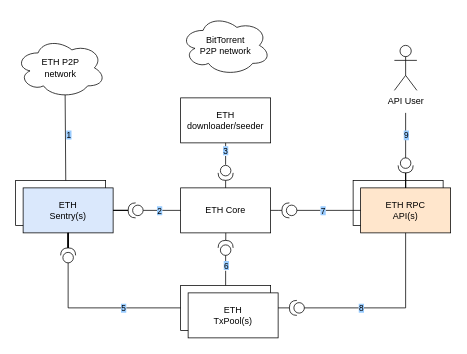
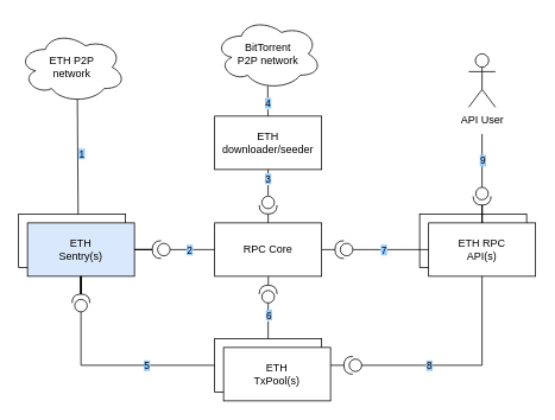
  <mxCell id="0" />
  <mxCell id="1" parent="0" />
- <mxCell id="2" value="&lt;div&gt;ETH P2P &lt;br&gt;&lt;/div&gt;&lt;div&gt;network&lt;/div&gt;" style="ellipse;shape=cloud;whiteSpace=wrap;html=1;" parent="1" vertex="1"><mxGeometry x="20" y="50" width="120" height="80" as="geometry" /></mxCell>
+ <mxCell id="2" value="&lt;div&gt;ETH P2P &lt;br&gt;&lt;/div&gt;&lt;div&gt;network&lt;/div&gt;" style="ellipse;shape=cloud;whiteSpace=wrap;html=1;" parent="1" vertex="1"><mxGeometry x="20" y="35" width="120" height="80" as="geometry" /></mxCell>
  <mxCell id="3" value="" style="rounded=0;whiteSpace=wrap;html=1;" parent="1" vertex="1"><mxGeometry x="20" y="240" width="120" height="60" as="geometry" /></mxCell>
  <mxCell id="4" value="&lt;div&gt;ETH&lt;/div&gt;&lt;div&gt;Sentry(s)&lt;br&gt;&lt;/div&gt;" style="rounded=0;whiteSpace=wrap;html=1;fillColor=#dae8fc;" parent="1" vertex="1"><mxGeometry x="30" y="250" width="120" height="60" as="geometry" /></mxCell>
  <mxCell id="5" value="" style="rounded=0;whiteSpace=wrap;html=1;" parent="1" vertex="1"><mxGeometry x="240" y="380" width="120" height="60" as="geometry" /></mxCell>
  <mxCell id="6" value="&lt;div&gt;ETH&lt;/div&gt;&lt;div&gt;TxPool(s)&lt;br&gt;&lt;/div&gt;" style="rounded=0;whiteSpace=wrap;html=1;" parent="1" vertex="1"><mxGeometry x="250" y="390" width="120" height="60" as="geometry" /></mxCell>
  <mxCell id="7" value="" style="rounded=0;whiteSpace=wrap;html=1;" parent="1" vertex="1"><mxGeometry x="470" y="240" width="120" height="60" as="geometry" /></mxCell>
- <mxCell id="8" value="&lt;div&gt;ETH RPC&lt;br&gt;&lt;/div&gt;&lt;div&gt;API(s)&lt;br&gt;&lt;/div&gt;" style="rounded=0;whiteSpace=wrap;html=1;fillColor=#ffe6cc;" parent="1" vertex="1"><mxGeometry x="480" y="250" width="120" height="60" as="geometry" /></mxCell>
- <mxCell id="9" value="ETH Core" style="rounded=0;whiteSpace=wrap;html=1;" parent="1" vertex="1"><mxGeometry x="240" y="250" width="120" height="60" as="geometry" /></mxCell>
+ <mxCell id="8" value="&lt;div&gt;ETH RPC&lt;br&gt;&lt;/div&gt;&lt;div&gt;API(s)&lt;br&gt;&lt;/div&gt;" style="rounded=0;whiteSpace=wrap;html=1;" parent="1" vertex="1"><mxGeometry x="480" y="250" width="120" height="60" as="geometry" /></mxCell>
+ <mxCell id="9" value="RPC Core" style="rounded=0;whiteSpace=wrap;html=1;" parent="1" vertex="1"><mxGeometry x="240" y="250" width="120" height="60" as="geometry" /></mxCell>
  <mxCell id="10" value="ETH downloader/seeder" style="rounded=0;whiteSpace=wrap;html=1;" parent="1" vertex="1"><mxGeometry x="240" y="130" width="120" height="60" as="geometry" /></mxCell>
  <mxCell id="11" value="&lt;div&gt;API User&lt;/div&gt;" style="shape=umlActor;verticalLabelPosition=bottom;verticalAlign=top;html=1;outlineConnect=0;" parent="1" vertex="1"><mxGeometry x="525" y="60" width="30" height="60" as="geometry" /></mxCell>
+ <mxCell id="12" value="" style="edgeStyle=orthogonalEdgeStyle;rounded=0;orthogonalLoop=1;jettySize=auto;html=1;endArrow=none;endFill=0;exitX=0.497;exitY=0.949;exitDx=0;exitDy=0;exitPerimeter=0;" parent="1" source="14" target="10" edge="1"><mxGeometry relative="1" as="geometry" /></mxCell>
+ <mxCell id="13" value="&lt;span style=&quot;background-color: rgb(153 , 204 , 255)&quot;&gt;4&lt;/span&gt;" style="edgeLabel;html=1;align=center;verticalAlign=middle;resizable=0;points=[];" parent="12" vertex="1" connectable="0"><mxGeometry x="0.143" relative="1" as="geometry"><mxPoint as="offset" /></mxGeometry></mxCell>
  <mxCell id="14" value="&lt;div&gt;BitTorrent&lt;/div&gt;&lt;div&gt;P2P network&lt;br&gt;&lt;/div&gt;" style="ellipse;shape=cloud;whiteSpace=wrap;html=1;" parent="1" vertex="1"><mxGeometry x="240" y="20" width="120" height="80" as="geometry" /></mxCell>
  <mxCell id="15" value="" style="endArrow=none;html=1;rounded=0;entryX=0.55;entryY=0.95;entryDx=0;entryDy=0;entryPerimeter=0;exitX=0.557;exitY=0;exitDx=0;exitDy=0;exitPerimeter=0;" parent="1" source="3" target="2" edge="1"><mxGeometry width="50" height="50" relative="1" as="geometry"><mxPoint x="70" y="180" as="sourcePoint" /><mxPoint x="120" y="130" as="targetPoint" /></mxGeometry></mxCell>
  <mxCell id="16" value="&lt;span style=&quot;background-color: rgb(153 , 204 , 255)&quot;&gt;1&lt;/span&gt;" style="edgeLabel;html=1;align=center;verticalAlign=middle;resizable=0;points=[];" parent="15" vertex="1" connectable="0"><mxGeometry x="-0.006" y="-1" relative="1" as="geometry"><mxPoint x="3" y="-3" as="offset" /></mxGeometry></mxCell>
  <mxCell id="17" value="" style="edgeStyle=orthogonalEdgeStyle;rounded=0;orthogonalLoop=1;jettySize=auto;html=1;endArrow=none;endFill=0;" parent="1" source="19" target="4" edge="1"><mxGeometry relative="1" as="geometry" /></mxCell>
  <mxCell id="18" value="" style="edgeStyle=orthogonalEdgeStyle;rounded=0;orthogonalLoop=1;jettySize=auto;html=1;endArrow=none;endFill=0;" parent="1" source="19" target="4" edge="1"><mxGeometry relative="1" as="geometry" /></mxCell>
  <mxCell id="19" value="" style="shape=providedRequiredInterface;html=1;verticalLabelPosition=bottom;sketch=0;rotation=-90;" parent="1" vertex="1"><mxGeometry x="80" y="330" width="20" height="20" as="geometry" /></mxCell>
  <mxCell id="20" value="" style="edgeStyle=orthogonalEdgeStyle;rounded=0;orthogonalLoop=1;jettySize=auto;html=1;endArrow=none;endFill=0;" parent="1" source="23" target="9" edge="1"><mxGeometry relative="1" as="geometry" /></mxCell>
  <mxCell id="21" value="&lt;span style=&quot;background-color: rgb(153 , 204 , 255)&quot;&gt;2&lt;/span&gt;" style="edgeLabel;html=1;align=center;verticalAlign=middle;resizable=0;points=[];" parent="20" vertex="1" connectable="0"><mxGeometry x="-0.175" relative="1" as="geometry"><mxPoint as="offset" /></mxGeometry></mxCell>
  <mxCell id="22" value="" style="edgeStyle=orthogonalEdgeStyle;rounded=0;orthogonalLoop=1;jettySize=auto;html=1;endArrow=none;endFill=0;" parent="1" source="23" target="4" edge="1"><mxGeometry relative="1" as="geometry" /></mxCell>
  <mxCell id="23" value="" style="shape=providedRequiredInterface;html=1;verticalLabelPosition=bottom;sketch=0;rotation=-180;" parent="1" vertex="1"><mxGeometry x="170" y="270" width="20" height="20" as="geometry" /></mxCell>
  <mxCell id="24" value="" style="endArrow=none;html=1;rounded=0;entryX=0;entryY=0.5;entryDx=0;entryDy=0;entryPerimeter=0;exitX=0;exitY=0.5;exitDx=0;exitDy=0;" parent="1" source="5" target="19" edge="1"><mxGeometry width="50" height="50" relative="1" as="geometry"><mxPoint x="90" y="420" as="sourcePoint" /><mxPoint x="90" y="370" as="targetPoint" /><Array as="points"><mxPoint x="90" y="410" /></Array></mxGeometry></mxCell>
  <mxCell id="25" value="&lt;span style=&quot;background-color: rgb(153 , 204 , 255)&quot;&gt;5&lt;/span&gt;" style="edgeLabel;html=1;align=center;verticalAlign=middle;resizable=0;points=[];" parent="24" vertex="1" connectable="0"><mxGeometry x="-0.271" relative="1" as="geometry"><mxPoint as="offset" /></mxGeometry></mxCell>
  <mxCell id="26" value="" style="shape=providedRequiredInterface;html=1;verticalLabelPosition=bottom;sketch=0;rotation=90;" parent="1" vertex="1"><mxGeometry x="290" y="220" width="20" height="20" as="geometry" /></mxCell>
  <mxCell id="27" value="" style="endArrow=none;html=1;rounded=0;entryX=0.5;entryY=1;entryDx=0;entryDy=0;exitX=-0.037;exitY=0.502;exitDx=0;exitDy=0;exitPerimeter=0;" parent="1" source="26" target="10" edge="1"><mxGeometry width="50" height="50" relative="1" as="geometry"><mxPoint x="290" y="260" as="sourcePoint" /><mxPoint x="340" y="210" as="targetPoint" /></mxGeometry></mxCell>
  <mxCell id="28" value="&lt;span style=&quot;background-color: rgb(153 , 204 , 255)&quot;&gt;3&lt;/span&gt;" style="edgeLabel;html=1;align=center;verticalAlign=middle;resizable=0;points=[];" parent="27" vertex="1" connectable="0"><mxGeometry x="0.297" relative="1" as="geometry"><mxPoint as="offset" /></mxGeometry></mxCell>
  <mxCell id="29" value="" style="endArrow=none;html=1;rounded=0;exitX=0.5;exitY=0;exitDx=0;exitDy=0;" parent="1" source="9" edge="1"><mxGeometry width="50" height="50" relative="1" as="geometry"><mxPoint x="270" y="270" as="sourcePoint" /><mxPoint x="300" y="240" as="targetPoint" /></mxGeometry></mxCell>
  <mxCell id="30" value="" style="endArrow=none;html=1;rounded=0;exitX=0;exitY=0.5;exitDx=0;exitDy=0;exitPerimeter=0;" parent="1" source="33" edge="1"><mxGeometry width="50" height="50" relative="1" as="geometry"><mxPoint x="540" y="200" as="sourcePoint" /><mxPoint x="540" y="150" as="targetPoint" /></mxGeometry></mxCell>
  <mxCell id="31" value="9" style="edgeLabel;html=1;align=center;verticalAlign=middle;resizable=0;points=[];labelBackgroundColor=#99CCFF;" parent="30" vertex="1" connectable="0"><mxGeometry x="0.032" y="2" relative="1" as="geometry"><mxPoint x="2" as="offset" /></mxGeometry></mxCell>
  <mxCell id="32" value="" style="edgeStyle=orthogonalEdgeStyle;rounded=0;orthogonalLoop=1;jettySize=auto;html=1;endArrow=none;endFill=0;" parent="1" source="33" target="8" edge="1"><mxGeometry relative="1" as="geometry" /></mxCell>
  <mxCell id="33" value="" style="shape=providedRequiredInterface;html=1;verticalLabelPosition=bottom;sketch=0;rotation=90;" parent="1" vertex="1"><mxGeometry x="530" y="210" width="20" height="20" as="geometry" /></mxCell>
  <mxCell id="34" value="" style="shape=providedRequiredInterface;html=1;verticalLabelPosition=bottom;sketch=0;rotation=-90;" parent="1" vertex="1"><mxGeometry x="290" y="320" width="20" height="20" as="geometry" /></mxCell>
  <mxCell id="35" value="" style="edgeStyle=orthogonalEdgeStyle;rounded=0;orthogonalLoop=1;jettySize=auto;html=1;endArrow=none;endFill=0;" parent="1" source="38" target="8" edge="1"><mxGeometry relative="1" as="geometry" /></mxCell>
  <mxCell id="36" value="&lt;span style=&quot;background-color: rgb(153 , 204 , 255)&quot;&gt;7&lt;/span&gt;" style="edgeLabel;html=1;align=center;verticalAlign=middle;resizable=0;points=[];" parent="35" vertex="1" connectable="0"><mxGeometry x="-0.2" y="-2" relative="1" as="geometry"><mxPoint y="-2" as="offset" /></mxGeometry></mxCell>
  <mxCell id="37" value="" style="edgeStyle=orthogonalEdgeStyle;rounded=0;orthogonalLoop=1;jettySize=auto;html=1;endArrow=none;endFill=0;" parent="1" source="38" target="9" edge="1"><mxGeometry relative="1" as="geometry"><Array as="points"><mxPoint x="370" y="280" /><mxPoint x="370" y="280" /></Array></mxGeometry></mxCell>
  <mxCell id="38" value="" style="shape=providedRequiredInterface;html=1;verticalLabelPosition=bottom;sketch=0;rotation=-180;" parent="1" vertex="1"><mxGeometry x="375" y="270" width="20" height="20" as="geometry" /></mxCell>
  <mxCell id="39" value="" style="endArrow=none;html=1;rounded=0;entryX=0;entryY=0.5;entryDx=0;entryDy=0;entryPerimeter=0;exitX=0.5;exitY=0;exitDx=0;exitDy=0;" parent="1" source="5" target="34" edge="1"><mxGeometry width="50" height="50" relative="1" as="geometry"><mxPoint x="310" y="390" as="sourcePoint" /><mxPoint x="360" y="340" as="targetPoint" /></mxGeometry></mxCell>
  <mxCell id="40" value="&lt;span style=&quot;background-color: rgb(153 , 204 , 255)&quot;&gt;6&lt;br&gt;&lt;/span&gt;" style="edgeLabel;html=1;align=center;verticalAlign=middle;resizable=0;points=[];" parent="39" vertex="1" connectable="0"><mxGeometry x="0.357" relative="1" as="geometry"><mxPoint as="offset" /></mxGeometry></mxCell>
  <mxCell id="41" value="" style="endArrow=none;html=1;rounded=0;entryX=0.502;entryY=1.001;entryDx=0;entryDy=0;exitX=0.997;exitY=0.508;exitDx=0;exitDy=0;exitPerimeter=0;entryPerimeter=0;" parent="1" source="34" target="9" edge="1"><mxGeometry width="50" height="50" relative="1" as="geometry"><mxPoint x="290" y="360" as="sourcePoint" /><mxPoint x="340" y="310" as="targetPoint" /></mxGeometry></mxCell>
  <mxCell id="42" value="" style="edgeStyle=orthogonalEdgeStyle;rounded=0;orthogonalLoop=1;jettySize=auto;html=1;endArrow=none;endFill=0;" parent="1" source="43" edge="1"><mxGeometry relative="1" as="geometry"><mxPoint x="370" y="410" as="targetPoint" /><Array as="points"><mxPoint x="370" y="410" /><mxPoint x="370" y="410" /></Array></mxGeometry></mxCell>
  <mxCell id="43" value="" style="shape=providedRequiredInterface;html=1;verticalLabelPosition=bottom;sketch=0;rotation=-180;" parent="1" vertex="1"><mxGeometry x="385" y="400" width="20" height="20" as="geometry" /></mxCell>
  <mxCell id="44" value="" style="endArrow=none;html=1;rounded=0;entryX=0;entryY=0.5;entryDx=0;entryDy=0;entryPerimeter=0;exitX=0.5;exitY=1;exitDx=0;exitDy=0;" parent="1" source="8" target="43" edge="1"><mxGeometry width="50" height="50" relative="1" as="geometry"><mxPoint x="600" y="410" as="sourcePoint" /><mxPoint x="450" y="350" as="targetPoint" /><Array as="points"><mxPoint x="540" y="410" /></Array></mxGeometry></mxCell>
  <mxCell id="45" value="&lt;span style=&quot;background-color: rgb(153 , 204 , 255)&quot;&gt;8&lt;/span&gt;" style="edgeLabel;html=1;align=center;verticalAlign=middle;resizable=0;points=[];" parent="44" vertex="1" connectable="0"><mxGeometry x="-0.271" relative="1" as="geometry"><mxPoint x="-60" y="14" as="offset" /></mxGeometry></mxCell>
